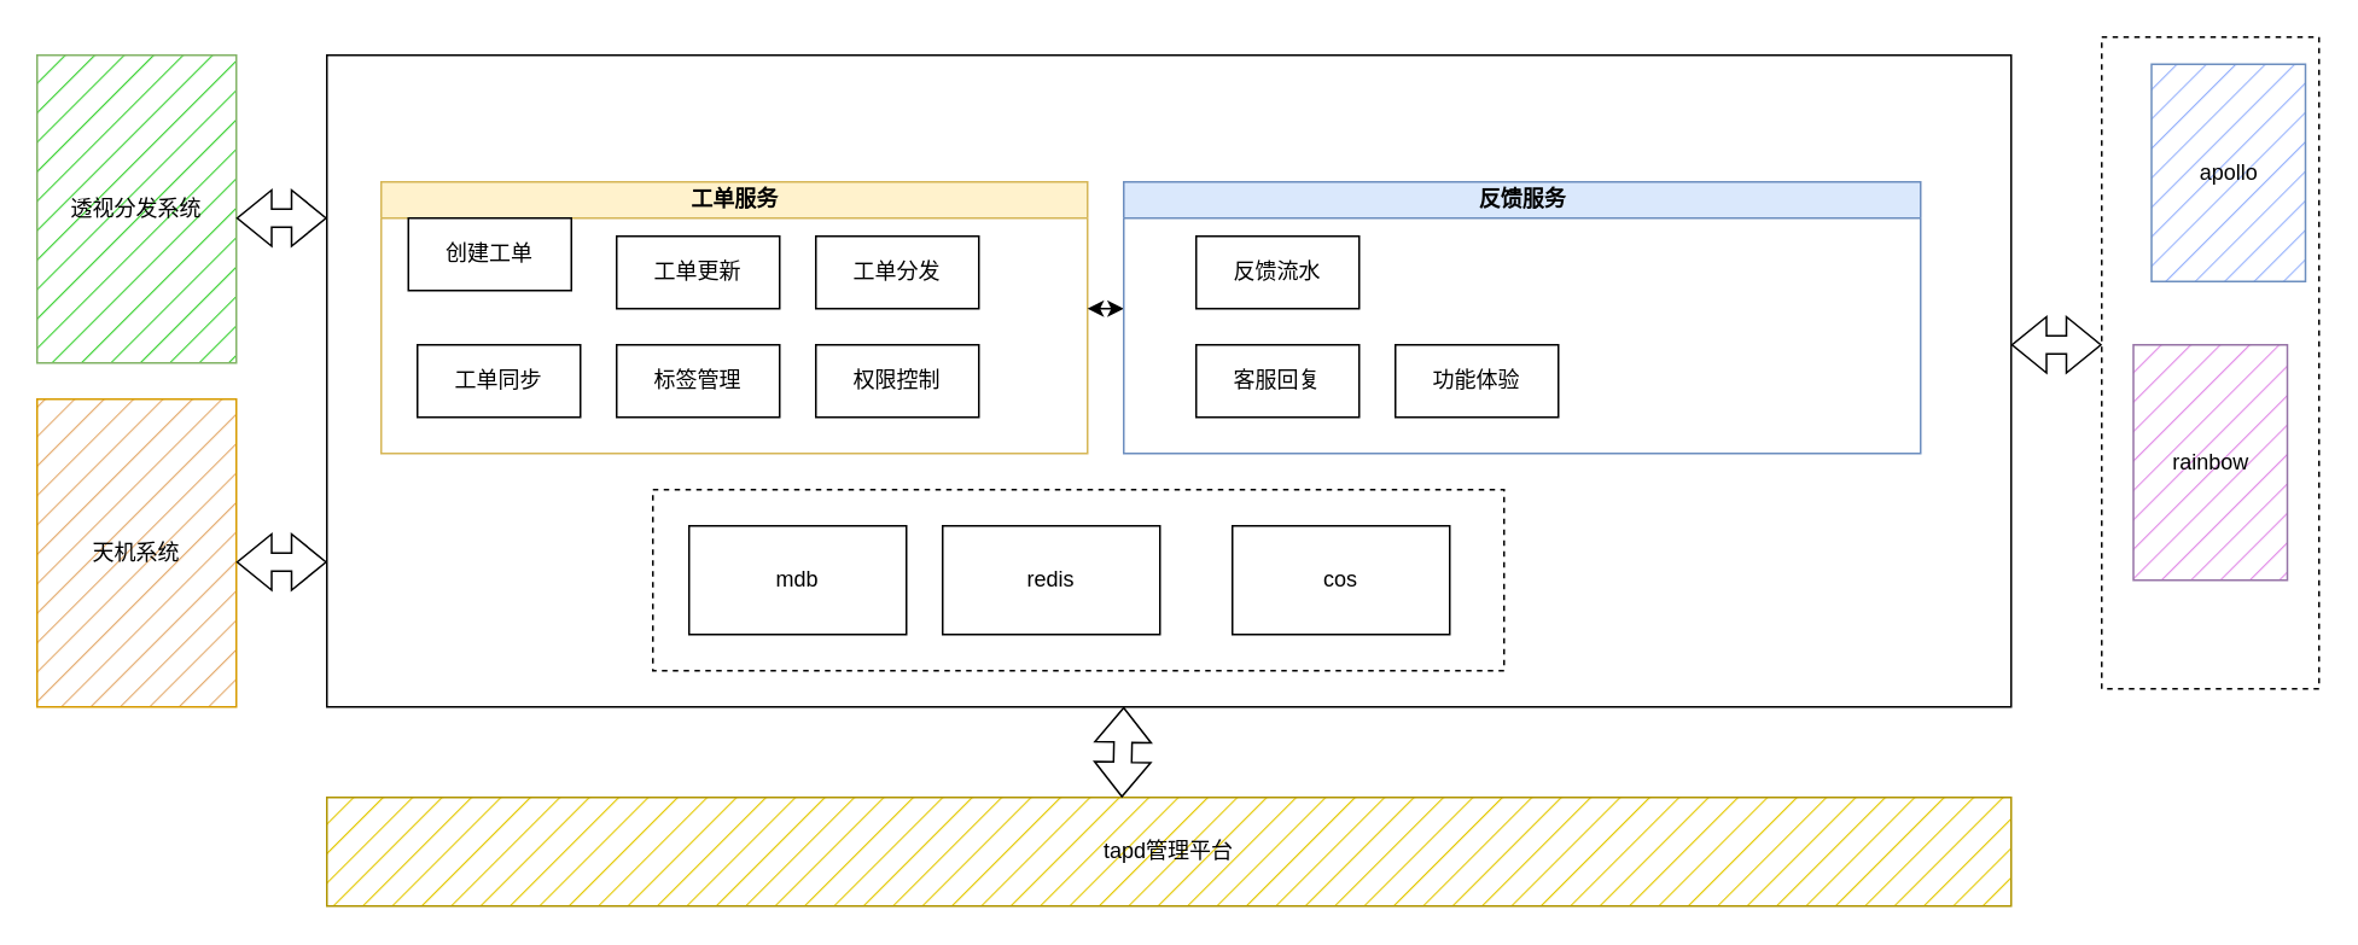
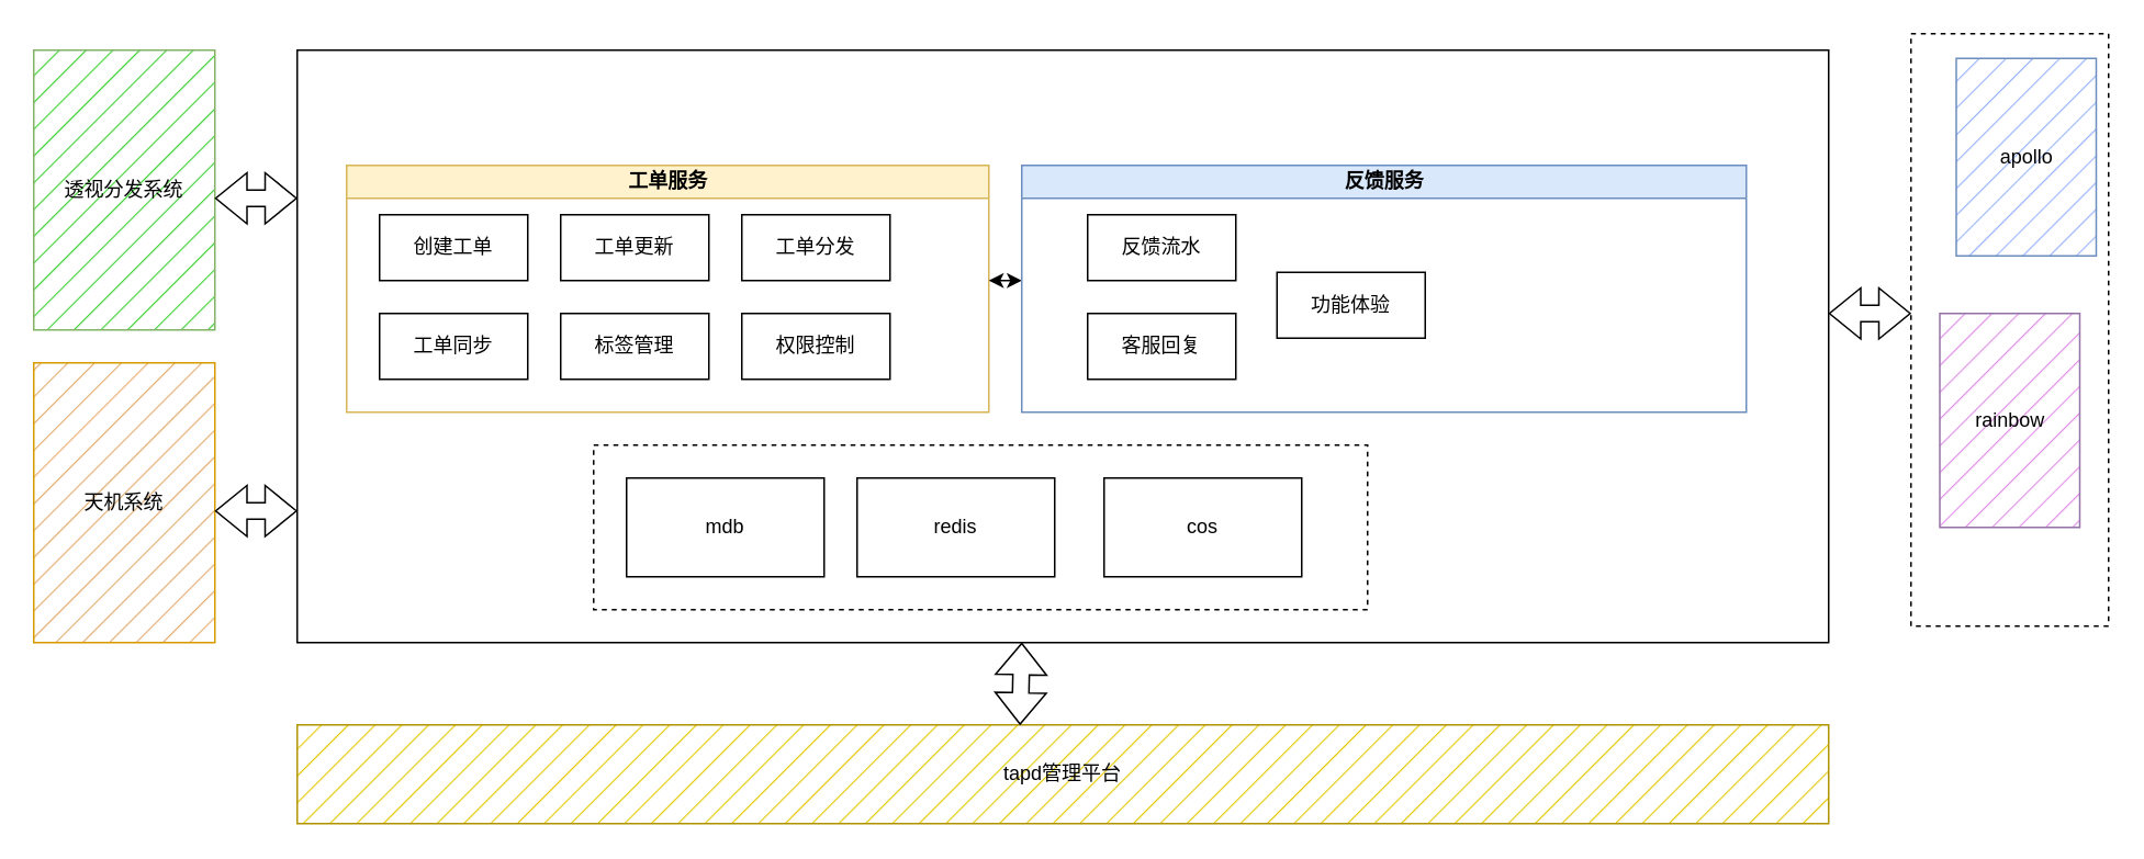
  <mxCell id="0" />
  <mxCell id="1" parent="0" />
  <mxCell id="2" value="" style="rounded=0;whiteSpace=wrap;html=1;" vertex="1" parent="1"><mxGeometry x="180" y="30" width="930" height="360" as="geometry" /></mxCell>
  <mxCell id="3" value="工单服务" style="swimlane;html=1;startSize=20;horizontal=1;containerType=tree;glass=0;fillColor=#fff2cc;strokeColor=#d6b656;" parent="1" vertex="1"><mxGeometry x="210" y="100" width="390" height="150" as="geometry"><mxRectangle x="270" y="300" width="90" height="30" as="alternateBounds" /></mxGeometry></mxCell>
- <mxCell id="4" value="创建工单" style="rounded=0;whiteSpace=wrap;html=1;" vertex="1" parent="3"><mxGeometry x="15" y="20" width="90" height="40" as="geometry" /></mxCell>
+ <mxCell id="4" value="创建工单" style="rounded=0;whiteSpace=wrap;html=1;" vertex="1" parent="3"><mxGeometry x="20" y="30" width="90" height="40" as="geometry" /></mxCell>
  <mxCell id="5" value="工单更新" style="rounded=0;whiteSpace=wrap;html=1;" vertex="1" parent="3"><mxGeometry x="130" y="30" width="90" height="40" as="geometry" /></mxCell>
  <mxCell id="6" value="工单同步" style="rounded=0;whiteSpace=wrap;html=1;" vertex="1" parent="3"><mxGeometry x="20" y="90" width="90" height="40" as="geometry" /></mxCell>
  <mxCell id="7" value="标签管理" style="rounded=0;whiteSpace=wrap;html=1;" vertex="1" parent="3"><mxGeometry x="130" y="90" width="90" height="40" as="geometry" /></mxCell>
  <mxCell id="8" value="权限控制" style="rounded=0;whiteSpace=wrap;html=1;" vertex="1" parent="3"><mxGeometry x="240" y="90" width="90" height="40" as="geometry" /></mxCell>
  <mxCell id="9" value="" style="rounded=0;whiteSpace=wrap;html=1;dashed=1;" vertex="1" parent="1"><mxGeometry x="360" y="270" width="470" height="100" as="geometry" /></mxCell>
  <mxCell id="10" value="mdb" style="rounded=0;whiteSpace=wrap;html=1;" vertex="1" parent="1"><mxGeometry x="380" y="290" width="120" height="60" as="geometry" /></mxCell>
  <mxCell id="11" value="redis" style="rounded=0;whiteSpace=wrap;html=1;" vertex="1" parent="1"><mxGeometry x="520" y="290" width="120" height="60" as="geometry" /></mxCell>
- <mxCell id="12" value="cos" style="rounded=0;whiteSpace=wrap;html=1;" vertex="1" parent="1"><mxGeometry x="680" y="290" width="120" height="60" as="geometry" /></mxCell>
+ <mxCell id="12" value="cos" style="rounded=0;whiteSpace=wrap;html=1;" vertex="1" parent="1"><mxGeometry x="670" y="290" width="120" height="60" as="geometry" /></mxCell>
  <mxCell id="13" value="透视分发系统" style="rounded=0;whiteSpace=wrap;html=1;fillColor=#37d02f;strokeColor=#82b366;fillStyle=hatch;gradientColor=none;" vertex="1" parent="1"><mxGeometry x="20" y="30" width="110" height="170" as="geometry" /></mxCell>
  <mxCell id="14" value="天机系统" style="rounded=0;whiteSpace=wrap;html=1;fillColor=#e3aa6d;strokeColor=#d79b00;fillStyle=hatch;" vertex="1" parent="1"><mxGeometry x="20" y="220" width="110" height="170" as="geometry" /></mxCell>
  <mxCell id="15" value="" style="shape=flexArrow;endArrow=classic;startArrow=classic;html=1;rounded=0;entryX=0;entryY=0.25;entryDx=0;entryDy=0;" edge="1" parent="1" target="2"><mxGeometry width="100" height="100" relative="1" as="geometry"><mxPoint x="130" y="120" as="sourcePoint" /><mxPoint x="230" y="20" as="targetPoint" /></mxGeometry></mxCell>
  <mxCell id="16" value="" style="shape=flexArrow;endArrow=classic;startArrow=classic;html=1;rounded=0;entryX=0;entryY=0.25;entryDx=0;entryDy=0;" edge="1" parent="1"><mxGeometry width="100" height="100" relative="1" as="geometry"><mxPoint x="130" y="310" as="sourcePoint" /><mxPoint x="180" y="310" as="targetPoint" /></mxGeometry></mxCell>
  <mxCell id="17" value="" style="endArrow=classic;startArrow=classic;html=1;rounded=0;" edge="1" parent="1"><mxGeometry width="50" height="50" relative="1" as="geometry"><mxPoint x="600" y="170" as="sourcePoint" /><mxPoint x="620" y="170" as="targetPoint" /></mxGeometry></mxCell>
  <mxCell id="18" value="反馈服务" style="swimlane;html=1;startSize=20;horizontal=1;containerType=tree;glass=0;fillColor=#dae8fc;strokeColor=#6c8ebf;" vertex="1" parent="1"><mxGeometry x="620" y="100" width="440" height="150" as="geometry"><mxRectangle x="270" y="300" width="90" height="30" as="alternateBounds" /></mxGeometry></mxCell>
  <mxCell id="19" value="反馈流水" style="rounded=0;whiteSpace=wrap;html=1;" vertex="1" parent="18"><mxGeometry x="40" y="30" width="90" height="40" as="geometry" /></mxCell>
  <mxCell id="20" value="客服回复" style="rounded=0;whiteSpace=wrap;html=1;" vertex="1" parent="18"><mxGeometry x="40" y="90" width="90" height="40" as="geometry" /></mxCell>
- <mxCell id="21" value="功能体验" style="rounded=0;whiteSpace=wrap;html=1;" vertex="1" parent="18"><mxGeometry x="150" y="90" width="90" height="40" as="geometry" /></mxCell>
+ <mxCell id="21" value="功能体验" style="rounded=0;whiteSpace=wrap;html=1;" vertex="1" parent="18"><mxGeometry x="155" y="65" width="90" height="40" as="geometry" /></mxCell>
  <mxCell id="22" value="" style="rounded=0;whiteSpace=wrap;html=1;dashed=1;" vertex="1" parent="1"><mxGeometry x="1160" y="20" width="120" height="360" as="geometry" /></mxCell>
  <mxCell id="23" value="apollo" style="rounded=0;whiteSpace=wrap;html=1;fillColor=#97B2FC;strokeColor=#6c8ebf;fillStyle=hatch;" vertex="1" parent="1"><mxGeometry x="1187.5" y="35" width="85" height="120" as="geometry" /></mxCell>
  <mxCell id="24" value="rainbow" style="rounded=0;whiteSpace=wrap;html=1;fillColor=#E18BE7;strokeColor=#9673a6;fillStyle=hatch;" vertex="1" parent="1"><mxGeometry x="1177.5" y="190" width="85" height="130" as="geometry" /></mxCell>
  <mxCell id="25" value="" style="shape=flexArrow;endArrow=classic;startArrow=classic;html=1;rounded=0;entryX=0;entryY=0.25;entryDx=0;entryDy=0;" edge="1" parent="1"><mxGeometry width="100" height="100" relative="1" as="geometry"><mxPoint x="1110" y="190" as="sourcePoint" /><mxPoint x="1160" y="190" as="targetPoint" /></mxGeometry></mxCell>
  <mxCell id="26" value="tapd管理平台" style="rounded=0;whiteSpace=wrap;html=1;fillColor=#e3c800;fontColor=#000000;strokeColor=#B09500;fillStyle=hatch;" vertex="1" parent="1"><mxGeometry x="180" y="440" width="930" height="60" as="geometry" /></mxCell>
  <mxCell id="27" value="" style="shape=flexArrow;endArrow=classic;startArrow=classic;html=1;rounded=0;exitX=0.472;exitY=0;exitDx=0;exitDy=0;exitPerimeter=0;" edge="1" parent="1" source="26"><mxGeometry width="100" height="100" relative="1" as="geometry"><mxPoint x="580" y="410" as="sourcePoint" /><mxPoint x="620" y="390" as="targetPoint" /></mxGeometry></mxCell>
  <mxCell id="28" value="工单分发" style="rounded=0;whiteSpace=wrap;html=1;" vertex="1" parent="1"><mxGeometry x="450" y="130" width="90" height="40" as="geometry" /></mxCell>
